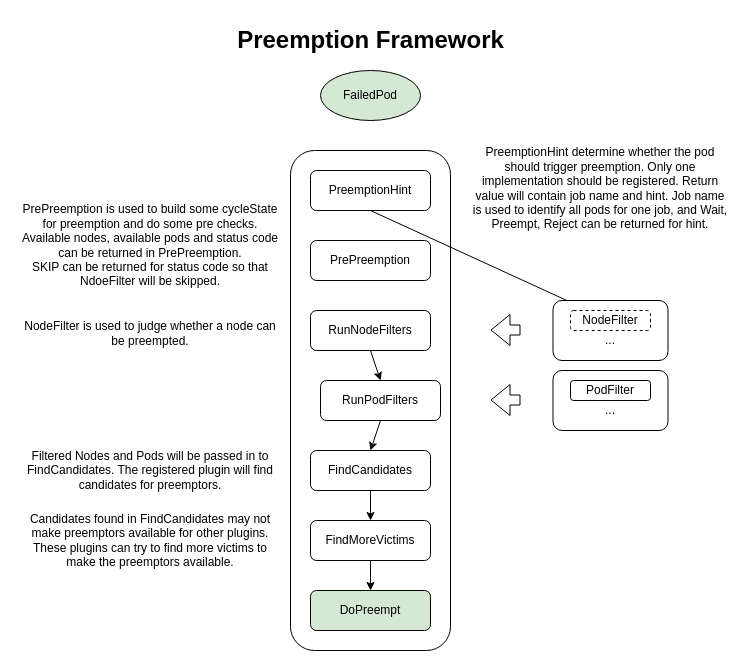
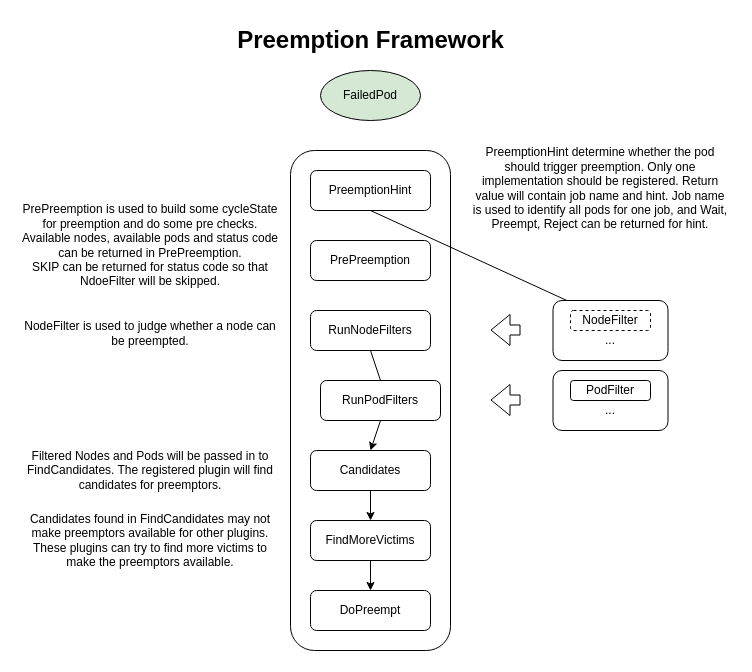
  <mxCell id="0" />
  <mxCell id="1" parent="0" />
  <mxCell id="2" value="" style="rounded=1;whiteSpace=wrap;html=1;" parent="1" vertex="1"><mxGeometry x="290" y="150" width="160" height="500" as="geometry" /></mxCell>
  <mxCell id="3" value="PreemptionHint" style="rounded=1;whiteSpace=wrap;html=1;" parent="1" vertex="1"><mxGeometry x="310" y="170" width="120" height="40" as="geometry" /></mxCell>
  <mxCell id="4" value="FailedPod" style="ellipse;whiteSpace=wrap;html=1;fillColor=#d5e8d4;" parent="1" vertex="1"><mxGeometry x="320" y="70" width="100" height="50" as="geometry" /></mxCell>
  <mxCell id="5" value="Preemption Framework" style="text;strokeColor=none;fillColor=none;html=1;fontSize=24;fontStyle=1;verticalAlign=middle;align=center;" parent="1" vertex="1"><mxGeometry x="320" y="20" width="100" height="40" as="geometry" /></mxCell>
  <mxCell id="6" value="PrePreemption" style="rounded=1;whiteSpace=wrap;html=1;" parent="1" vertex="1"><mxGeometry x="310" y="240" width="120" height="40" as="geometry" /></mxCell>
  <mxCell id="7" value="RunNodeFilters" style="rounded=1;whiteSpace=wrap;html=1;" parent="1" vertex="1"><mxGeometry x="310" y="310" width="120" height="40" as="geometry" /></mxCell>
  <mxCell id="8" value="" style="endArrow=classic;html=1;exitX=0.5;exitY=1;exitDx=0;exitDy=0;" parent="1" source="3" target="18" edge="1"><mxGeometry width="50" height="50" relative="1" as="geometry"><mxPoint x="200" y="340" as="sourcePoint" /><mxPoint x="250" y="290" as="targetPoint" /></mxGeometry></mxCell>
- <mxCell id="9" value="" style="endArrow=classic;html=1;entryX=0.5;entryY=0;entryDx=0;entryDy=0;exitX=0.5;exitY=1;exitDx=0;exitDy=0;" parent="1" source="7" target="10" edge="1"><mxGeometry width="50" height="50" relative="1" as="geometry"><mxPoint x="210" y="480" as="sourcePoint" /><mxPoint x="370" y="380" as="targetPoint" /></mxGeometry></mxCell>
+ <mxCell id="9" value="" style="endArrow=none;html=1;entryX=0.5;entryY=0;entryDx=0;entryDy=0;exitX=0.5;exitY=1;exitDx=0;exitDy=0;" parent="1" source="7" target="10" edge="1"><mxGeometry width="50" height="50" relative="1" as="geometry"><mxPoint x="210" y="480" as="sourcePoint" /><mxPoint x="370" y="380" as="targetPoint" /></mxGeometry></mxCell>
  <mxCell id="10" value="RunPodFilters" style="rounded=1;whiteSpace=wrap;html=1;" parent="1" vertex="1"><mxGeometry x="320" y="380" width="120" height="40" as="geometry" /></mxCell>
  <mxCell id="11" value="" style="edgeStyle=none;html=1;" parent="1" source="12" target="13" edge="1"><mxGeometry relative="1" as="geometry" /></mxCell>
  <mxCell id="12" value="FindMoreVictims" style="rounded=1;whiteSpace=wrap;html=1;" parent="1" vertex="1"><mxGeometry x="310" y="520" width="120" height="40" as="geometry" /></mxCell>
- <mxCell id="13" value="DoPreempt" style="whiteSpace=wrap;html=1;rounded=1;fillColor=#d5e8d4;" parent="1" vertex="1"><mxGeometry x="310" y="590" width="120" height="40" as="geometry" /></mxCell>
+ <mxCell id="13" value="DoPreempt" style="whiteSpace=wrap;html=1;rounded=1;" parent="1" vertex="1"><mxGeometry x="310" y="590" width="120" height="40" as="geometry" /></mxCell>
  <mxCell id="14" value="PreemptionHint determine whether the pod should trigger preemption. Only one implementation should be registered. Return value will contain job name and hint. Job name is used to identify all pods for one job, and Wait, Preempt, Reject can be returned for hint." style="text;html=1;strokeColor=none;fillColor=none;align=center;verticalAlign=middle;whiteSpace=wrap;rounded=0;" vertex="1" parent="1"><mxGeometry x="470" y="140" width="260" height="95" as="geometry" /></mxCell>
  <mxCell id="15" value="PrePreemption is used to build some cycleState for preemption and do some pre checks. Available nodes, available pods and status code can be returned in PrePreemption.&lt;br&gt;SKIP can be returned for status code so that NdoeFilter will be skipped." style="text;html=1;strokeColor=none;fillColor=none;align=center;verticalAlign=middle;whiteSpace=wrap;rounded=0;" vertex="1" parent="1"><mxGeometry x="20" y="180" width="260" height="130" as="geometry" /></mxCell>
  <mxCell id="16" value="NodeFilter is used to judge whether a node can be preempted." style="text;html=1;strokeColor=none;fillColor=none;align=center;verticalAlign=middle;whiteSpace=wrap;rounded=0;" vertex="1" parent="1"><mxGeometry x="20" y="305" width="260" height="55" as="geometry" /></mxCell>
  <mxCell id="17" value="" style="rounded=1;whiteSpace=wrap;html=1;" vertex="1" parent="1"><mxGeometry x="552.5" y="300" width="115" height="60" as="geometry" /></mxCell>
  <mxCell id="18" value="NodeFilter" style="rounded=1;whiteSpace=wrap;html=1;dashed=1;" vertex="1" parent="1"><mxGeometry x="570" y="310" width="80" height="20" as="geometry" /></mxCell>
  <mxCell id="19" value="..." style="text;html=1;strokeColor=none;fillColor=none;align=center;verticalAlign=middle;whiteSpace=wrap;rounded=0;" vertex="1" parent="1"><mxGeometry x="590" y="330" width="40" height="20" as="geometry" /></mxCell>
  <mxCell id="20" value="" style="shape=flexArrow;endArrow=classic;html=1;" edge="1" parent="1"><mxGeometry width="50" height="50" relative="1" as="geometry"><mxPoint x="520" y="329.5" as="sourcePoint" /><mxPoint x="490" y="329.5" as="targetPoint" /></mxGeometry></mxCell>
  <mxCell id="21" value="" style="rounded=1;whiteSpace=wrap;html=1;" vertex="1" parent="1"><mxGeometry x="552.5" y="370" width="115" height="60" as="geometry" /></mxCell>
  <mxCell id="22" value="PodFilter" style="rounded=1;whiteSpace=wrap;html=1;" vertex="1" parent="1"><mxGeometry x="570" y="380" width="80" height="20" as="geometry" /></mxCell>
  <mxCell id="23" value="..." style="text;html=1;strokeColor=none;fillColor=none;align=center;verticalAlign=middle;whiteSpace=wrap;rounded=0;" vertex="1" parent="1"><mxGeometry x="590" y="400" width="40" height="20" as="geometry" /></mxCell>
  <mxCell id="24" value="" style="shape=flexArrow;endArrow=classic;html=1;" edge="1" parent="1"><mxGeometry width="50" height="50" relative="1" as="geometry"><mxPoint x="520" y="399.5" as="sourcePoint" /><mxPoint x="490" y="399.5" as="targetPoint" /></mxGeometry></mxCell>
- <mxCell id="25" value="FindCandidates" style="rounded=1;whiteSpace=wrap;html=1;" vertex="1" parent="1"><mxGeometry x="310" y="450" width="120" height="40" as="geometry" /></mxCell>
+ <mxCell id="25" value="Candidates" style="rounded=1;whiteSpace=wrap;html=1;" vertex="1" parent="1"><mxGeometry x="310" y="450" width="120" height="40" as="geometry" /></mxCell>
  <mxCell id="26" value="" style="endArrow=classic;html=1;entryX=0.5;entryY=0;entryDx=0;entryDy=0;exitX=0.5;exitY=1;exitDx=0;exitDy=0;" edge="1" parent="1" source="10" target="25"><mxGeometry width="50" height="50" relative="1" as="geometry"><mxPoint x="170" y="480" as="sourcePoint" /><mxPoint x="220" y="430" as="targetPoint" /></mxGeometry></mxCell>
  <mxCell id="27" value="" style="endArrow=classic;html=1;entryX=0.5;entryY=0;entryDx=0;entryDy=0;exitX=0.5;exitY=1;exitDx=0;exitDy=0;" edge="1" parent="1" source="25" target="12"><mxGeometry width="50" height="50" relative="1" as="geometry"><mxPoint x="210" y="570" as="sourcePoint" /><mxPoint x="260" y="520" as="targetPoint" /></mxGeometry></mxCell>
  <mxCell id="28" value="Filtered Nodes and Pods will be passed in to FindCandidates. The registered plugin will find candidates for preemptors." style="text;html=1;strokeColor=none;fillColor=none;align=center;verticalAlign=middle;whiteSpace=wrap;rounded=0;" vertex="1" parent="1"><mxGeometry x="20" y="442.5" width="260" height="55" as="geometry" /></mxCell>
  <mxCell id="29" value="Candidates found in FindCandidates may not make preemptors available for other plugins. These plugins can try to find more victims to make the preemptors available." style="text;html=1;strokeColor=none;fillColor=none;align=center;verticalAlign=middle;whiteSpace=wrap;rounded=0;" vertex="1" parent="1"><mxGeometry x="20" y="512.5" width="260" height="55" as="geometry" /></mxCell>
